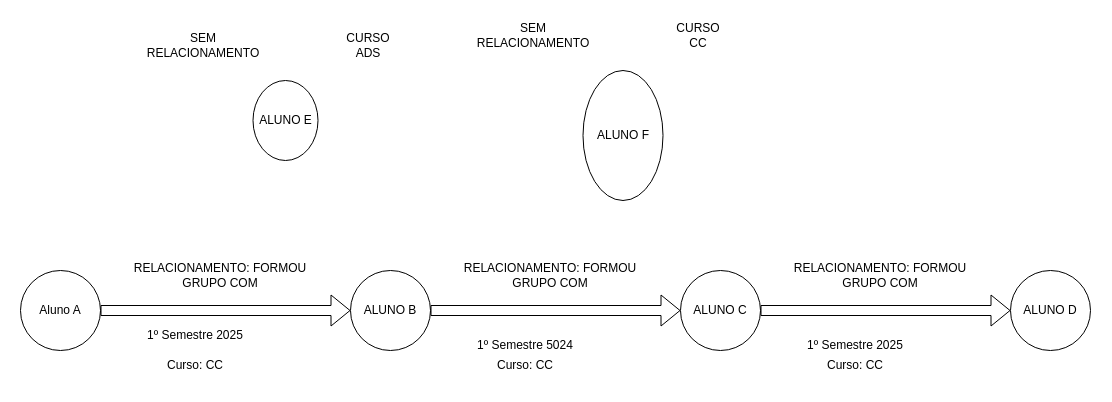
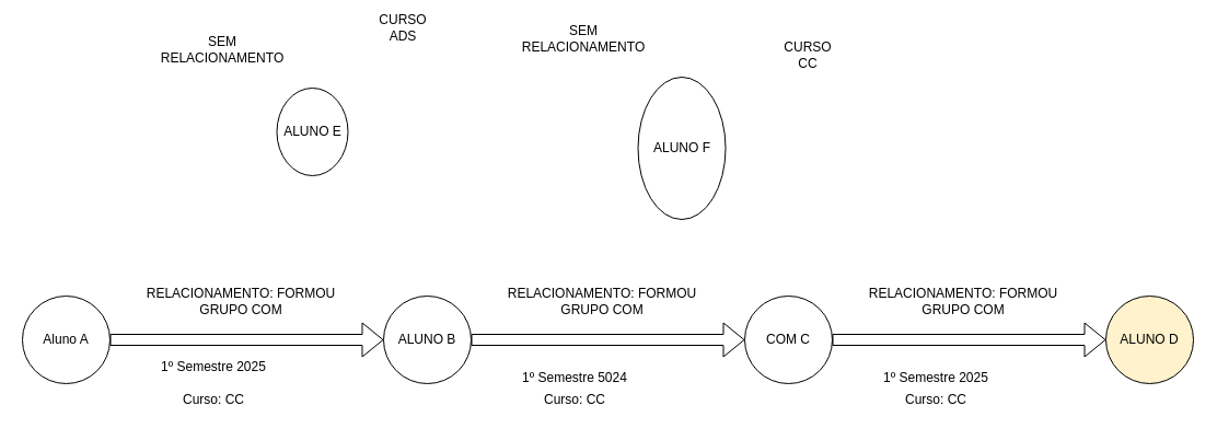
  <mxCell id="0" />
  <mxCell id="1" parent="0" />
  <mxCell id="2" value="Aluno A" style="ellipse;whiteSpace=wrap;html=1;aspect=fixed;" vertex="1" parent="1"><mxGeometry x="20" y="270" width="80" height="80" as="geometry" /></mxCell>
  <mxCell id="3" value="" style="shape=flexArrow;endArrow=classic;html=1;rounded=0;" edge="1" parent="1"><mxGeometry width="50" height="50" relative="1" as="geometry"><mxPoint x="100" y="310" as="sourcePoint" /><mxPoint x="350" y="310" as="targetPoint" /></mxGeometry></mxCell>
  <mxCell id="4" value="ALUNO B" style="ellipse;whiteSpace=wrap;html=1;aspect=fixed;" vertex="1" parent="1"><mxGeometry x="350" y="270" width="80" height="80" as="geometry" /></mxCell>
  <mxCell id="5" value="RELACIONAMENTO: FORMOU GRUPO COM" style="text;html=1;align=center;verticalAlign=middle;whiteSpace=wrap;rounded=0;" vertex="1" parent="1"><mxGeometry x="110" y="260" width="220" height="30" as="geometry" /></mxCell>
  <mxCell id="6" value="1º Semestre 2025" style="text;html=1;align=center;verticalAlign=middle;whiteSpace=wrap;rounded=0;" vertex="1" parent="1"><mxGeometry x="140" y="320" width="110" height="30" as="geometry" /></mxCell>
  <mxCell id="7" value="ALUNO E" style="ellipse;whiteSpace=wrap;html=1;aspect=fixed;" vertex="1" parent="1"><mxGeometry x="252.5" y="80" width="65" height="80" as="geometry" /></mxCell>
- <mxCell id="8" value="ALUNO C" style="ellipse;whiteSpace=wrap;html=1;aspect=fixed;" vertex="1" parent="1"><mxGeometry x="680" y="270" width="80" height="80" as="geometry" /></mxCell>
+ <mxCell id="8" value="COM C" style="ellipse;whiteSpace=wrap;html=1;aspect=fixed;" vertex="1" parent="1"><mxGeometry x="680" y="270" width="80" height="80" as="geometry" /></mxCell>
  <mxCell id="9" value="" style="shape=flexArrow;endArrow=classic;html=1;rounded=0;" edge="1" parent="1"><mxGeometry width="50" height="50" relative="1" as="geometry"><mxPoint x="430" y="310" as="sourcePoint" /><mxPoint x="680" y="310" as="targetPoint" /></mxGeometry></mxCell>
  <mxCell id="10" value="RELACIONAMENTO: FORMOU GRUPO COM" style="text;html=1;align=center;verticalAlign=middle;whiteSpace=wrap;rounded=0;" vertex="1" parent="1"><mxGeometry x="440" y="260" width="220" height="30" as="geometry" /></mxCell>
  <mxCell id="11" value="1º Semestre 5024" style="text;html=1;align=center;verticalAlign=middle;whiteSpace=wrap;rounded=0;" vertex="1" parent="1"><mxGeometry x="470" y="330" width="110" height="30" as="geometry" /></mxCell>
  <mxCell id="12" value="Curso: CC" style="text;html=1;align=center;verticalAlign=middle;whiteSpace=wrap;rounded=0;" vertex="1" parent="1"><mxGeometry x="140" y="350" width="110" height="30" as="geometry" /></mxCell>
  <mxCell id="13" value="Curso: CC" style="text;html=1;align=center;verticalAlign=middle;whiteSpace=wrap;rounded=0;" vertex="1" parent="1"><mxGeometry x="470" y="350" width="110" height="30" as="geometry" /></mxCell>
  <mxCell id="14" value="SEM RELACIONAMENTO" style="text;html=1;align=center;verticalAlign=middle;whiteSpace=wrap;rounded=0;" vertex="1" parent="1"><mxGeometry x="172.5" y="30" width="60" height="30" as="geometry" /></mxCell>
- <mxCell id="15" value="CURSO ADS" style="text;html=1;align=center;verticalAlign=middle;whiteSpace=wrap;rounded=0;" vertex="1" parent="1"><mxGeometry x="337.5" y="30" width="60" height="30" as="geometry" /></mxCell>
+ <mxCell id="15" value="CURSO ADS" style="text;html=1;align=center;verticalAlign=middle;whiteSpace=wrap;rounded=0;" vertex="1" parent="1"><mxGeometry x="337.5" y="10" width="60" height="30" as="geometry" /></mxCell>
  <mxCell id="16" value="ALUNO F" style="ellipse;whiteSpace=wrap;html=1;aspect=fixed;" vertex="1" parent="1"><mxGeometry x="582.5" y="70" width="80" height="130" as="geometry" /></mxCell>
  <mxCell id="17" value="SEM RELACIONAMENTO" style="text;html=1;align=center;verticalAlign=middle;whiteSpace=wrap;rounded=0;" vertex="1" parent="1"><mxGeometry x="502.5" y="20" width="60" height="30" as="geometry" /></mxCell>
- <mxCell id="18" value="CURSO CC" style="text;html=1;align=center;verticalAlign=middle;whiteSpace=wrap;rounded=0;" vertex="1" parent="1"><mxGeometry x="667.5" y="20" width="60" height="30" as="geometry" /></mxCell>
- <mxCell id="19" value="ALUNO D" style="ellipse;whiteSpace=wrap;html=1;aspect=fixed;" vertex="1" parent="1"><mxGeometry x="1010" y="270" width="80" height="80" as="geometry" /></mxCell>
+ <mxCell id="18" value="CURSO CC" style="text;html=1;align=center;verticalAlign=middle;whiteSpace=wrap;rounded=0;" vertex="1" parent="1"><mxGeometry x="707.5" y="35" width="60" height="30" as="geometry" /></mxCell>
+ <mxCell id="19" value="ALUNO D" style="ellipse;whiteSpace=wrap;html=1;aspect=fixed;fillColor=#fff2cc;" vertex="1" parent="1"><mxGeometry x="1010" y="270" width="80" height="80" as="geometry" /></mxCell>
  <mxCell id="20" value="" style="shape=flexArrow;endArrow=classic;html=1;rounded=0;" edge="1" parent="1"><mxGeometry width="50" height="50" relative="1" as="geometry"><mxPoint x="760" y="310" as="sourcePoint" /><mxPoint x="1010" y="310" as="targetPoint" /></mxGeometry></mxCell>
  <mxCell id="21" value="RELACIONAMENTO: FORMOU GRUPO COM" style="text;html=1;align=center;verticalAlign=middle;whiteSpace=wrap;rounded=0;" vertex="1" parent="1"><mxGeometry x="770" y="260" width="220" height="30" as="geometry" /></mxCell>
  <mxCell id="22" value="1º Semestre 2025" style="text;html=1;align=center;verticalAlign=middle;whiteSpace=wrap;rounded=0;" vertex="1" parent="1"><mxGeometry x="800" y="330" width="110" height="30" as="geometry" /></mxCell>
  <mxCell id="23" value="Curso: CC" style="text;html=1;align=center;verticalAlign=middle;whiteSpace=wrap;rounded=0;" vertex="1" parent="1"><mxGeometry x="800" y="350" width="110" height="30" as="geometry" /></mxCell>
